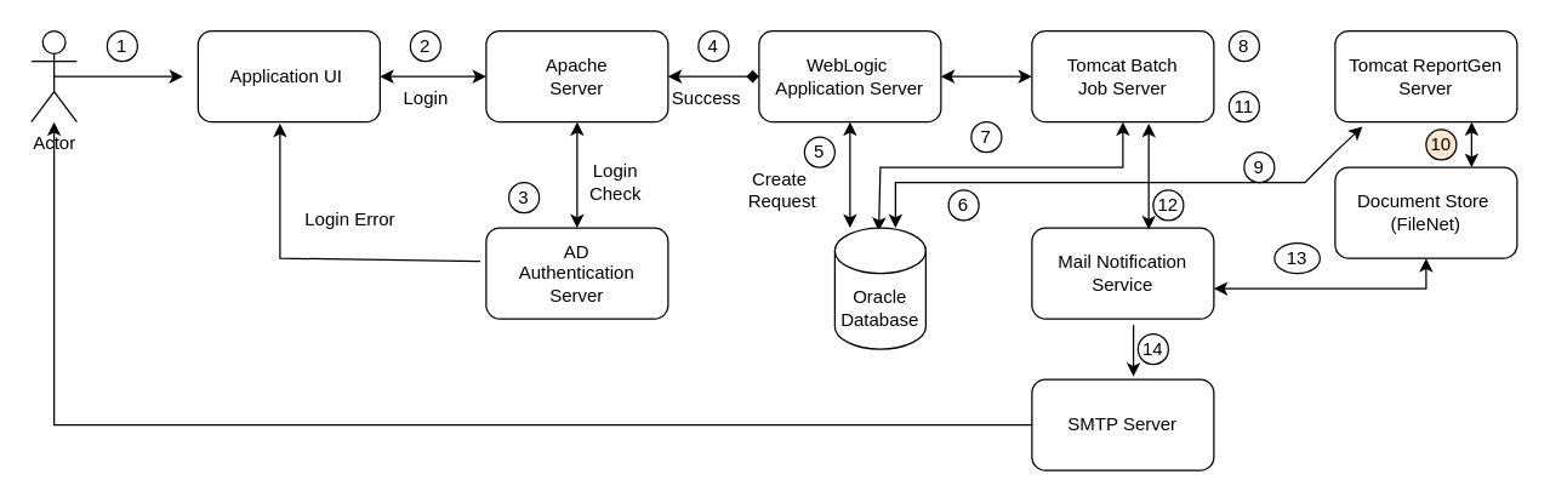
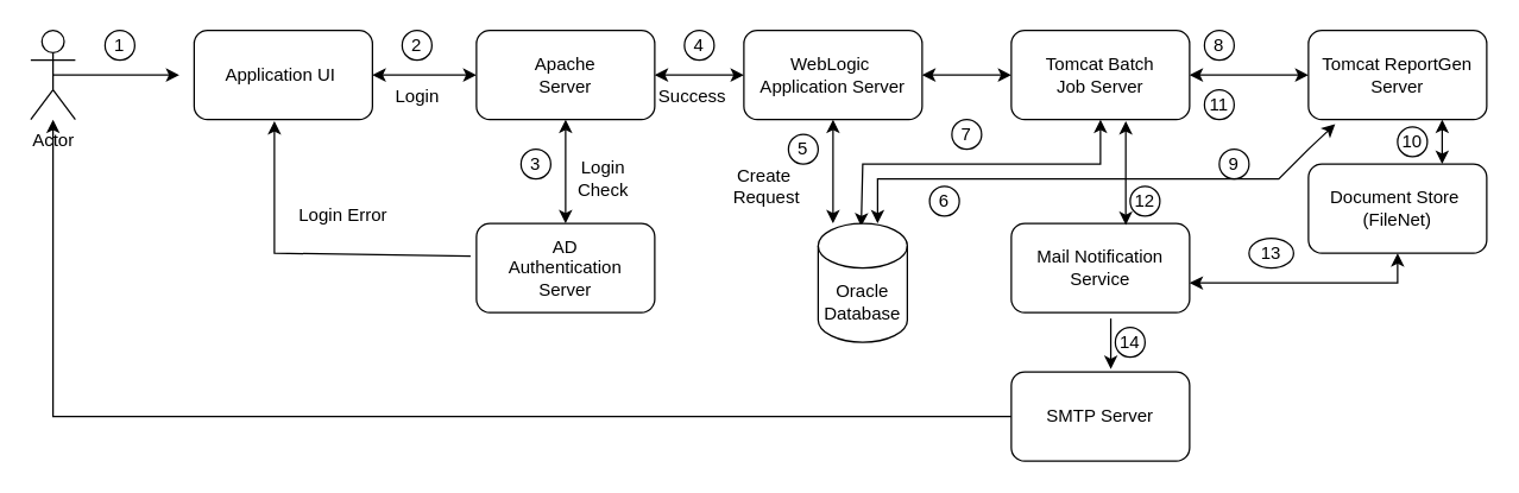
  <mxCell id="0" />
  <mxCell id="1" parent="0" />
  <mxCell id="2" value="Actor" style="shape=umlActor;verticalLabelPosition=bottom;verticalAlign=top;html=1;outlineConnect=0;" vertex="1" parent="1"><mxGeometry x="20" y="20" width="30" height="60" as="geometry" /></mxCell>
  <mxCell id="3" value="" style="endArrow=classic;html=1;rounded=0;exitX=0.5;exitY=0.5;exitDx=0;exitDy=0;exitPerimeter=0;" edge="1" parent="1" source="2"><mxGeometry width="50" height="50" relative="1" as="geometry"><mxPoint x="360" y="230" as="sourcePoint" /><mxPoint x="120" y="50" as="targetPoint" /></mxGeometry></mxCell>
  <mxCell id="4" value="Application UI&amp;nbsp;" style="rounded=1;whiteSpace=wrap;html=1;" vertex="1" parent="1"><mxGeometry x="130" y="20" width="120" height="60" as="geometry" /></mxCell>
  <mxCell id="5" value="" style="endArrow=classic;startArrow=classic;html=1;rounded=0;exitX=1;exitY=0.5;exitDx=0;exitDy=0;" edge="1" parent="1" source="4"><mxGeometry width="50" height="50" relative="1" as="geometry"><mxPoint x="360" y="230" as="sourcePoint" /><mxPoint x="320" y="50" as="targetPoint" /></mxGeometry></mxCell>
  <mxCell id="6" value="Apache&lt;br&gt;Server" style="rounded=1;whiteSpace=wrap;html=1;" vertex="1" parent="1"><mxGeometry x="320" y="20" width="120" height="60" as="geometry" /></mxCell>
  <mxCell id="7" value="" style="endArrow=classic;startArrow=classic;html=1;rounded=0;entryX=0.5;entryY=1;entryDx=0;entryDy=0;" edge="1" parent="1" target="6"><mxGeometry width="50" height="50" relative="1" as="geometry"><mxPoint x="380" y="150" as="sourcePoint" /><mxPoint x="410" y="180" as="targetPoint" /></mxGeometry></mxCell>
  <mxCell id="8" value="AD&lt;br&gt;Authentication&lt;br&gt;Server" style="rounded=1;whiteSpace=wrap;html=1;" vertex="1" parent="1"><mxGeometry x="320" y="150" width="120" height="60" as="geometry" /></mxCell>
  <mxCell id="9" value="WebLogic&amp;nbsp;&lt;br&gt;Application Server" style="rounded=1;whiteSpace=wrap;html=1;" vertex="1" parent="1"><mxGeometry x="500" y="20" width="120" height="60" as="geometry" /></mxCell>
- <mxCell id="10" value="" style="endArrow=diamond;startArrow=classic;html=1;rounded=0;entryX=0;entryY=0.5;entryDx=0;entryDy=0;exitX=1;exitY=0.5;exitDx=0;exitDy=0;" edge="1" parent="1" source="6" target="9"><mxGeometry width="50" height="50" relative="1" as="geometry"><mxPoint x="360" y="220" as="sourcePoint" /><mxPoint x="410" y="170" as="targetPoint" /></mxGeometry></mxCell>
+ <mxCell id="10" value="" style="endArrow=classic;startArrow=classic;html=1;rounded=0;entryX=0;entryY=0.5;entryDx=0;entryDy=0;exitX=1;exitY=0.5;exitDx=0;exitDy=0;" edge="1" parent="1" source="6" target="9"><mxGeometry width="50" height="50" relative="1" as="geometry"><mxPoint x="360" y="220" as="sourcePoint" /><mxPoint x="410" y="170" as="targetPoint" /></mxGeometry></mxCell>
  <mxCell id="11" value="" style="endArrow=classic;startArrow=classic;html=1;rounded=0;entryX=0.5;entryY=1;entryDx=0;entryDy=0;" edge="1" parent="1"><mxGeometry width="50" height="50" relative="1" as="geometry"><mxPoint x="560" y="150" as="sourcePoint" /><mxPoint x="560" y="80" as="targetPoint" /></mxGeometry></mxCell>
  <mxCell id="12" value="" style="endArrow=classic;startArrow=classic;html=1;rounded=0;entryX=0;entryY=0.5;entryDx=0;entryDy=0;exitX=1;exitY=0.5;exitDx=0;exitDy=0;" edge="1" parent="1"><mxGeometry width="50" height="50" relative="1" as="geometry"><mxPoint x="620" y="50" as="sourcePoint" /><mxPoint x="680" y="50" as="targetPoint" /></mxGeometry></mxCell>
  <mxCell id="13" value="" style="endArrow=classic;startArrow=classic;html=1;rounded=0;entryX=0.5;entryY=1;entryDx=0;entryDy=0;exitX=0.658;exitY=0.033;exitDx=0;exitDy=0;exitPerimeter=0;" edge="1" parent="1"><mxGeometry width="50" height="50" relative="1" as="geometry"><mxPoint x="578.96" y="151.98" as="sourcePoint" /><mxPoint x="740" y="80" as="targetPoint" /><Array as="points"><mxPoint x="580" y="110" /><mxPoint x="620" y="110" /><mxPoint x="740" y="110" /></Array></mxGeometry></mxCell>
  <mxCell id="14" value="Mail Notification&lt;br&gt;Service" style="rounded=1;whiteSpace=wrap;html=1;" vertex="1" parent="1"><mxGeometry x="680" y="150" width="120" height="60" as="geometry" /></mxCell>
  <mxCell id="15" value="Tomcat Batch&lt;br&gt;Job Server" style="rounded=1;whiteSpace=wrap;html=1;" vertex="1" parent="1"><mxGeometry x="680" y="20" width="120" height="60" as="geometry" /></mxCell>
  <mxCell id="16" value="" style="endArrow=classic;startArrow=classic;html=1;rounded=0;entryX=0.642;entryY=1.017;entryDx=0;entryDy=0;entryPerimeter=0;exitX=0.642;exitY=0.017;exitDx=0;exitDy=0;exitPerimeter=0;" edge="1" parent="1" source="14" target="15"><mxGeometry width="50" height="50" relative="1" as="geometry"><mxPoint x="600" y="230" as="sourcePoint" /><mxPoint x="650" y="180" as="targetPoint" /></mxGeometry></mxCell>
  <mxCell id="17" value="SMTP Server" style="rounded=1;whiteSpace=wrap;html=1;" vertex="1" parent="1"><mxGeometry x="680" y="250" width="120" height="60" as="geometry" /></mxCell>
  <mxCell id="18" value="" style="endArrow=classic;html=1;rounded=0;entryX=0.558;entryY=-0.033;entryDx=0;entryDy=0;entryPerimeter=0;exitX=0.558;exitY=1.067;exitDx=0;exitDy=0;exitPerimeter=0;" edge="1" parent="1" source="14" target="17"><mxGeometry width="50" height="50" relative="1" as="geometry"><mxPoint x="600" y="230" as="sourcePoint" /><mxPoint x="650" y="180" as="targetPoint" /></mxGeometry></mxCell>
  <mxCell id="19" value="" style="endArrow=classic;html=1;rounded=0;exitX=0;exitY=0.5;exitDx=0;exitDy=0;" edge="1" parent="1" source="17" target="2"><mxGeometry width="50" height="50" relative="1" as="geometry"><mxPoint x="600" y="230" as="sourcePoint" /><mxPoint x="650" y="180" as="targetPoint" /><Array as="points"><mxPoint x="35" y="280" /></Array></mxGeometry></mxCell>
  <mxCell id="20" value="1" style="ellipse;whiteSpace=wrap;html=1;aspect=fixed;" vertex="1" parent="1"><mxGeometry x="70" y="20" width="20" height="20" as="geometry" /></mxCell>
  <mxCell id="21" value="2" style="ellipse;whiteSpace=wrap;html=1;aspect=fixed;" vertex="1" parent="1"><mxGeometry x="270" y="20" width="20" height="20" as="geometry" /></mxCell>
- <mxCell id="22" value="3" style="ellipse;whiteSpace=wrap;html=1;aspect=fixed;" vertex="1" parent="1"><mxGeometry x="335" y="120" width="20" height="20" as="geometry" /></mxCell>
+ <mxCell id="22" value="3" style="ellipse;whiteSpace=wrap;html=1;aspect=fixed;" vertex="1" parent="1"><mxGeometry x="350" y="100" width="20" height="20" as="geometry" /></mxCell>
  <mxCell id="23" value="4" style="ellipse;whiteSpace=wrap;html=1;aspect=fixed;" vertex="1" parent="1"><mxGeometry x="460" y="20" width="20" height="20" as="geometry" /></mxCell>
  <mxCell id="24" value="5" style="ellipse;whiteSpace=wrap;html=1;aspect=fixed;" vertex="1" parent="1"><mxGeometry x="530" y="90" width="20" height="20" as="geometry" /></mxCell>
  <mxCell id="25" value="6" style="ellipse;whiteSpace=wrap;html=1;aspect=fixed;" vertex="1" parent="1"><mxGeometry x="625" y="125" width="20" height="20" as="geometry" /></mxCell>
  <mxCell id="26" value="7" style="ellipse;whiteSpace=wrap;html=1;aspect=fixed;" vertex="1" parent="1"><mxGeometry x="640" y="80" width="20" height="20" as="geometry" /></mxCell>
  <mxCell id="27" value="8" style="ellipse;whiteSpace=wrap;html=1;aspect=fixed;" vertex="1" parent="1"><mxGeometry x="810" y="20" width="20" height="20" as="geometry" /></mxCell>
  <mxCell id="28" value="13" style="ellipse;whiteSpace=wrap;html=1;aspect=fixed;" vertex="1" parent="1"><mxGeometry x="840" y="160" width="30" height="20" as="geometry" /></mxCell>
  <mxCell id="29" value="Document Store&amp;nbsp;&lt;br&gt;(FileNet)" style="rounded=1;whiteSpace=wrap;html=1;" vertex="1" parent="1"><mxGeometry x="880" y="110" width="120" height="60" as="geometry" /></mxCell>
  <mxCell id="30" value="Tomcat ReportGen&lt;br&gt;Server" style="rounded=1;whiteSpace=wrap;html=1;" vertex="1" parent="1"><mxGeometry x="880" y="20" width="120" height="60" as="geometry" /></mxCell>
+ <mxCell id="31" value="" style="endArrow=classic;startArrow=classic;html=1;rounded=0;exitX=1;exitY=0.5;exitDx=0;exitDy=0;entryX=0;entryY=0.5;entryDx=0;entryDy=0;" edge="1" parent="1" source="15" target="30"><mxGeometry width="50" height="50" relative="1" as="geometry"><mxPoint x="860" y="270" as="sourcePoint" /><mxPoint x="910" y="220" as="targetPoint" /></mxGeometry></mxCell>
  <mxCell id="32" value="9" style="ellipse;whiteSpace=wrap;html=1;aspect=fixed;" vertex="1" parent="1"><mxGeometry x="820" y="100" width="20" height="20" as="geometry" /></mxCell>
- <mxCell id="33" value="10" style="ellipse;whiteSpace=wrap;html=1;aspect=fixed;fillColor=#ffe6cc;" vertex="1" parent="1"><mxGeometry x="940" y="85" width="20" height="20" as="geometry" /></mxCell>
+ <mxCell id="33" value="10" style="ellipse;whiteSpace=wrap;html=1;aspect=fixed;" vertex="1" parent="1"><mxGeometry x="940" y="85" width="20" height="20" as="geometry" /></mxCell>
  <mxCell id="34" value="" style="endArrow=classic;startArrow=classic;html=1;rounded=0;exitX=0.75;exitY=1;exitDx=0;exitDy=0;entryX=0.75;entryY=0;entryDx=0;entryDy=0;" edge="1" parent="1" source="30" target="29"><mxGeometry width="50" height="50" relative="1" as="geometry"><mxPoint x="810" y="60" as="sourcePoint" /><mxPoint x="850" y="60" as="targetPoint" /><Array as="points" /></mxGeometry></mxCell>
  <mxCell id="35" value="" style="endArrow=classic;startArrow=classic;html=1;rounded=0;entryX=0.5;entryY=1;entryDx=0;entryDy=0;exitX=1;exitY=0.667;exitDx=0;exitDy=0;exitPerimeter=0;" edge="1" parent="1" source="14" target="29"><mxGeometry width="50" height="50" relative="1" as="geometry"><mxPoint x="460" y="220" as="sourcePoint" /><mxPoint x="510" y="170" as="targetPoint" /><Array as="points"><mxPoint x="940" y="190" /></Array></mxGeometry></mxCell>
  <mxCell id="36" value="11" style="ellipse;whiteSpace=wrap;html=1;aspect=fixed;" vertex="1" parent="1"><mxGeometry x="810" y="60" width="20" height="20" as="geometry" /></mxCell>
  <mxCell id="37" value="12" style="ellipse;whiteSpace=wrap;html=1;aspect=fixed;" vertex="1" parent="1"><mxGeometry x="760" y="125" width="20" height="20" as="geometry" /></mxCell>
  <mxCell id="38" value="Login" style="text;html=1;align=center;verticalAlign=middle;resizable=0;points=[];autosize=1;strokeColor=none;fillColor=none;" vertex="1" parent="1"><mxGeometry x="255" y="50" width="50" height="30" as="geometry" /></mxCell>
  <mxCell id="39" value="Success" style="text;html=1;align=center;verticalAlign=middle;resizable=0;points=[];autosize=1;strokeColor=none;fillColor=none;" vertex="1" parent="1"><mxGeometry x="430" y="50" width="70" height="30" as="geometry" /></mxCell>
  <mxCell id="40" value="Login&lt;br&gt;Check" style="text;html=1;align=center;verticalAlign=middle;resizable=0;points=[];autosize=1;strokeColor=none;fillColor=none;" vertex="1" parent="1"><mxGeometry x="375" y="100" width="60" height="40" as="geometry" /></mxCell>
  <mxCell id="41" value="" style="endArrow=classic;html=1;rounded=0;entryX=0.45;entryY=1.017;entryDx=0;entryDy=0;entryPerimeter=0;exitX=-0.033;exitY=0.367;exitDx=0;exitDy=0;exitPerimeter=0;" edge="1" parent="1" source="8" target="4"><mxGeometry width="50" height="50" relative="1" as="geometry"><mxPoint x="310" y="170" as="sourcePoint" /><mxPoint x="510" y="170" as="targetPoint" /><Array as="points"><mxPoint x="184" y="170" /></Array></mxGeometry></mxCell>
  <mxCell id="42" value="Login Error" style="text;html=1;align=center;verticalAlign=middle;resizable=0;points=[];autosize=1;strokeColor=none;fillColor=none;" vertex="1" parent="1"><mxGeometry x="190" y="130" width="80" height="30" as="geometry" /></mxCell>
  <mxCell id="43" value="Create&amp;nbsp;&lt;br&gt;Request" style="text;html=1;align=center;verticalAlign=middle;resizable=0;points=[];autosize=1;strokeColor=none;fillColor=none;" vertex="1" parent="1"><mxGeometry x="480" y="105" width="70" height="40" as="geometry" /></mxCell>
  <mxCell id="44" value="" style="endArrow=classic;startArrow=classic;html=1;rounded=0;entryX=0.15;entryY=1.05;entryDx=0;entryDy=0;entryPerimeter=0;exitX=0.75;exitY=0;exitDx=0;exitDy=0;" edge="1" parent="1" target="30"><mxGeometry width="50" height="50" relative="1" as="geometry"><mxPoint x="590" y="150" as="sourcePoint" /><mxPoint x="750" y="90" as="targetPoint" /><Array as="points"><mxPoint x="590" y="120" /><mxPoint x="630" y="120" /><mxPoint x="750" y="120" /><mxPoint x="860" y="120" /><mxPoint x="880" y="100" /></Array></mxGeometry></mxCell>
  <mxCell id="45" value="14" style="ellipse;whiteSpace=wrap;html=1;aspect=fixed;" vertex="1" parent="1"><mxGeometry x="750" y="220" width="20" height="20" as="geometry" /></mxCell>
  <mxCell id="46" value="Oracle Database" style="shape=cylinder3;whiteSpace=wrap;html=1;boundedLbl=1;backgroundOutline=1;size=15;" vertex="1" parent="1"><mxGeometry x="550" y="150" width="60" height="80" as="geometry" /></mxCell>
